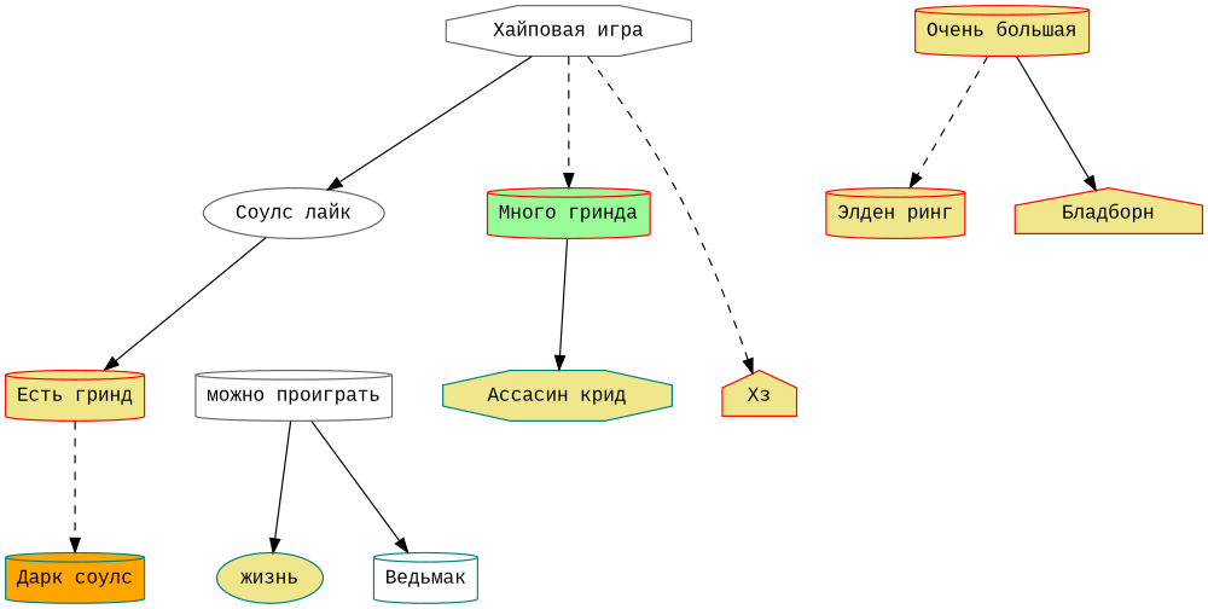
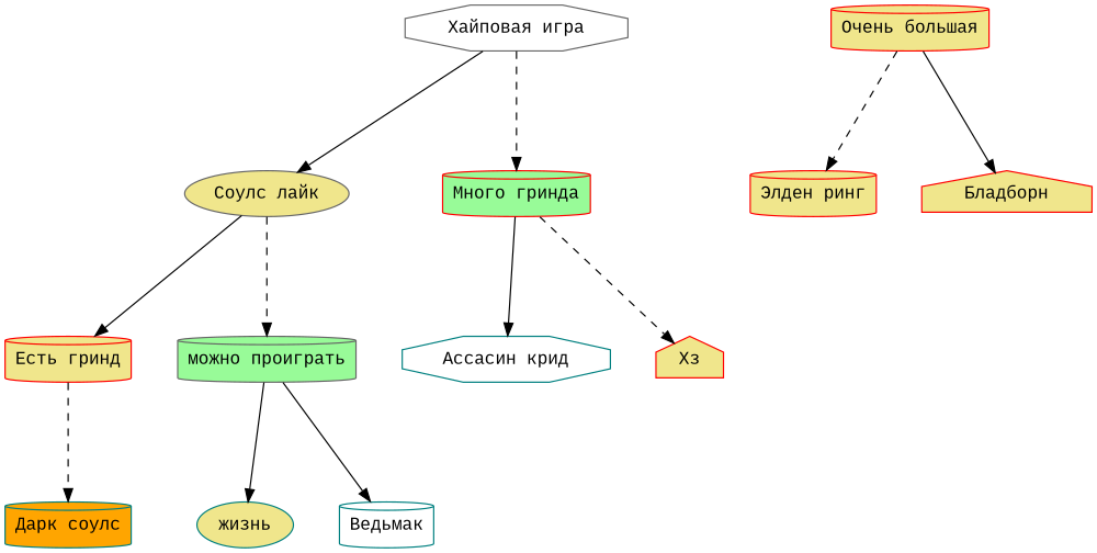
  digraph {
    fontname="Liberation Mono"
    nodesep=0.5
    rankdir=TB
    ranksep=1.3
    style="rounded, filled"
    node [color=red fillcolor=khaki fontname="Liberation Mono" shape=cylinder style=filled]
    edge [fontname="Liberation Mono" style=solid]
    n1 [color=gray40 fillcolor=white label="Хайповая игра" shape=octagon width=0.2]
-   n2 [color=gray40 fillcolor=white label="Соулс лайк" shape=ellipse width=0.2]
+   n2 [color=gray40 label="Соулс лайк" shape=ellipse width=0.2]
    n3 [fillcolor=palegreen label="Много гринда" width=0.2]
    n4 [label="Есть гринд" width=0.2]
-   n5 [color=gray40 fillcolor=white label="можно проиграть" width=0.2]
-   n6 [color=teal label="Ассасин крид" shape=octagon width=0.2]
+   n5 [color=gray40 fillcolor=palegreen label="можно проиграть" width=0.2]
+   n6 [color=teal fillcolor=white label="Ассасин крид" shape=octagon width=0.2]
    n7 [label="Хз" shape=house width=0.2]
    n8 [color=teal fillcolor=orange label="Дарк соулс" width=0.2]
    n9 [color=teal label="жизнь" shape=ellipse width=0.2]
    n10 [color=teal fillcolor=white label="Ведьмак" width=0.2]
    n11 [label="Очень большая" width=0.2]
    n12 [label="Элден ринг" width=0.2]
    n13 [label="Бладборн" shape=house width=0.2]
    n1 -> n2
    n1 -> n3 [style=dashed]
    n2 -> n4
+   n2 -> n5 [style=dashed]
    n3 -> n6
-   n1 -> n7 [style=dashed]
+   n3 -> n7 [style=dashed]
    n4 -> n8 [style=dashed]
    n5 -> n9
    n5 -> n10
    n11 -> n12 [style=dashed]
    n11 -> n13
  }
